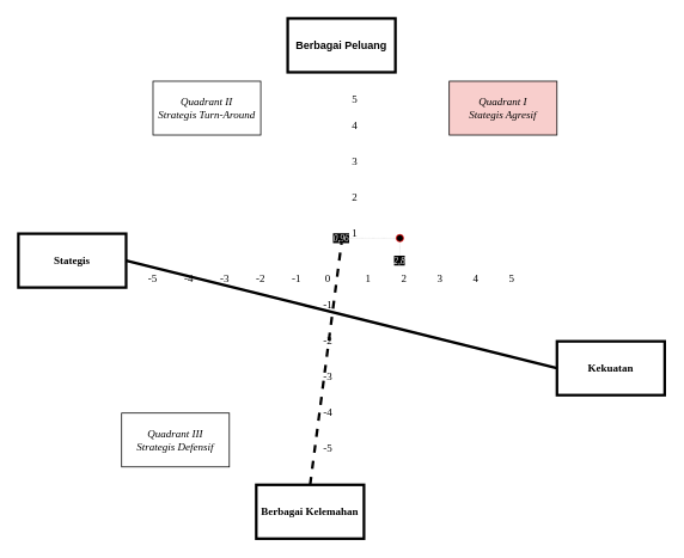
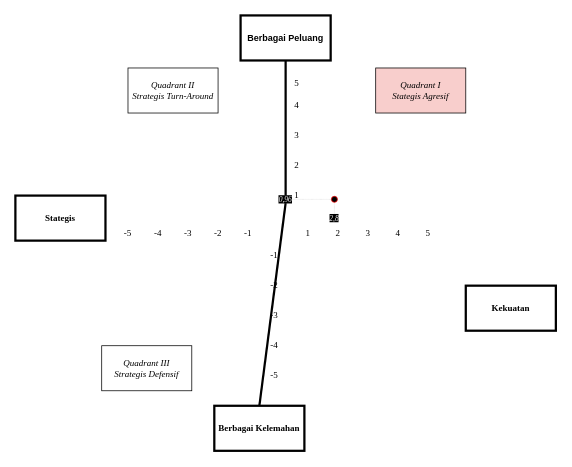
  <mxCell id="0" />
  <mxCell id="1" parent="0" />
- <mxCell id="3" value="" style="endArrow=none;html=1;rounded=0;exitX=0;exitY=0.5;exitDx=0;exitDy=0;entryX=1;entryY=0.5;entryDx=0;entryDy=0;strokeWidth=3;" edge="1" parent="1" source="6" target="7"><mxGeometry width="50" height="50" relative="1" as="geometry"><mxPoint x="620" y="290" as="sourcePoint" /><mxPoint x="100" y="290" as="targetPoint" /></mxGeometry></mxCell>
+ <mxCell id="2" value="" style="endArrow=none;html=1;rounded=0;jumpStyle=none;entryX=0.5;entryY=1;entryDx=0;entryDy=0;exitX=0.5;exitY=0;exitDx=0;exitDy=0;strokeWidth=3;" edge="1" parent="1" source="35" target="4"><mxGeometry width="50" height="50" relative="1" as="geometry"><mxPoint x="379" y="510" as="sourcePoint" /><mxPoint x="380" y="130" as="targetPoint" /></mxGeometry></mxCell>
  <mxCell id="4" value="&lt;b&gt;Berbagai Peluang&lt;/b&gt;" style="rounded=0;whiteSpace=wrap;html=1;gradientColor=none;strokeWidth=3;" vertex="1" parent="1"><mxGeometry x="320" y="20" width="120" height="60" as="geometry" /></mxCell>
  <mxCell id="5" value="&lt;b&gt;&lt;font face=&quot;Times New Roman&quot;&gt;Berbagai Kelemahan&lt;/font&gt;&lt;/b&gt;" style="rounded=0;whiteSpace=wrap;html=1;strokeWidth=3;" vertex="1" parent="1"><mxGeometry x="285" y="540" width="120" height="60" as="geometry" /></mxCell>
  <mxCell id="6" value="&lt;b&gt;&lt;font face=&quot;Times New Roman&quot;&gt;Kekuatan&lt;/font&gt;&lt;/b&gt;" style="rounded=0;whiteSpace=wrap;html=1;strokeWidth=3;" vertex="1" parent="1"><mxGeometry x="620" y="380" width="120" height="60" as="geometry" /></mxCell>
  <mxCell id="7" value="&lt;b&gt;&lt;font face=&quot;Times New Roman&quot;&gt;Stategis&lt;/font&gt;&lt;/b&gt;" style="rounded=0;whiteSpace=wrap;html=1;strokeWidth=3;" vertex="1" parent="1"><mxGeometry x="20" y="260" width="120" height="60" as="geometry" /></mxCell>
  <mxCell id="8" value="&lt;font style=&quot;font-size: 12px;&quot; face=&quot;Times New Roman&quot;&gt;&lt;i&gt;Quadrant I&lt;br&gt;Stategis Agresif&lt;/i&gt;&lt;/font&gt;" style="rounded=0;whiteSpace=wrap;html=1;fillColor=#f8cecc;" vertex="1" parent="1"><mxGeometry x="500" y="90" width="120" height="60" as="geometry" /></mxCell>
  <mxCell id="9" value="&lt;font face=&quot;Times New Roman&quot;&gt;&lt;i&gt;Quadrant&amp;nbsp;II&lt;br&gt;Strategis Turn-Around&lt;/i&gt;&lt;/font&gt;" style="rounded=0;whiteSpace=wrap;html=1;" vertex="1" parent="1"><mxGeometry x="170" y="90" width="120" height="60" as="geometry" /></mxCell>
  <mxCell id="10" value="&lt;i&gt;&lt;font face=&quot;Times New Roman&quot;&gt;Quadrant III&lt;br&gt;Strategis Defensif&lt;/font&gt;&lt;/i&gt;" style="rounded=0;whiteSpace=wrap;html=1;" vertex="1" parent="1"><mxGeometry x="135" y="460" width="120" height="60" as="geometry" /></mxCell>
  <mxCell id="11" value="" style="group" vertex="1" connectable="0" parent="1"><mxGeometry x="160" y="300" width="420" height="20" as="geometry" /></mxCell>
- <mxCell id="12" value="0" style="text;html=1;strokeColor=none;fillColor=none;align=center;verticalAlign=middle;whiteSpace=wrap;rounded=0;fontFamily=Times New Roman;" vertex="1" parent="11"><mxGeometry x="195" width="20" height="20" as="geometry" /></mxCell>
  <mxCell id="13" value="1" style="text;html=1;strokeColor=none;fillColor=none;align=center;verticalAlign=middle;whiteSpace=wrap;rounded=0;fontFamily=Times New Roman;" vertex="1" parent="11"><mxGeometry x="240" width="20" height="20" as="geometry" /></mxCell>
  <mxCell id="14" value="2" style="text;html=1;strokeColor=none;fillColor=none;align=center;verticalAlign=middle;whiteSpace=wrap;rounded=0;fontFamily=Times New Roman;" vertex="1" parent="11"><mxGeometry x="280" width="20" height="20" as="geometry" /></mxCell>
  <mxCell id="15" value="3" style="text;html=1;strokeColor=none;fillColor=none;align=center;verticalAlign=middle;whiteSpace=wrap;rounded=0;fontFamily=Times New Roman;" vertex="1" parent="11"><mxGeometry x="320" width="20" height="20" as="geometry" /></mxCell>
  <mxCell id="16" value="4" style="text;html=1;strokeColor=none;fillColor=none;align=center;verticalAlign=middle;whiteSpace=wrap;rounded=0;fontFamily=Times New Roman;" vertex="1" parent="11"><mxGeometry x="360" width="20" height="20" as="geometry" /></mxCell>
  <mxCell id="17" value="5" style="text;html=1;strokeColor=none;fillColor=none;align=center;verticalAlign=middle;whiteSpace=wrap;rounded=0;fontFamily=Times New Roman;" vertex="1" parent="11"><mxGeometry x="400" width="20" height="20" as="geometry" /></mxCell>
  <mxCell id="18" value="-1" style="text;html=1;strokeColor=none;fillColor=none;align=center;verticalAlign=middle;whiteSpace=wrap;rounded=0;fontFamily=Times New Roman;" vertex="1" parent="11"><mxGeometry x="160" width="20" height="20" as="geometry" /></mxCell>
  <mxCell id="19" value="-2" style="text;html=1;strokeColor=none;fillColor=none;align=center;verticalAlign=middle;whiteSpace=wrap;rounded=0;fontFamily=Times New Roman;" vertex="1" parent="11"><mxGeometry x="120" width="20" height="20" as="geometry" /></mxCell>
  <mxCell id="20" value="-3" style="text;html=1;strokeColor=none;fillColor=none;align=center;verticalAlign=middle;whiteSpace=wrap;rounded=0;fontFamily=Times New Roman;" vertex="1" parent="11"><mxGeometry x="80" width="20" height="20" as="geometry" /></mxCell>
  <mxCell id="21" value="-4" style="text;html=1;strokeColor=none;fillColor=none;align=center;verticalAlign=middle;whiteSpace=wrap;rounded=0;fontFamily=Times New Roman;" vertex="1" parent="11"><mxGeometry x="40" width="20" height="20" as="geometry" /></mxCell>
  <mxCell id="22" value="-5" style="text;html=1;strokeColor=none;fillColor=none;align=center;verticalAlign=middle;whiteSpace=wrap;rounded=0;fontFamily=Times New Roman;" vertex="1" parent="11"><mxGeometry width="20" height="20" as="geometry" /></mxCell>
  <mxCell id="23" value="1" style="text;html=1;strokeColor=none;fillColor=none;align=center;verticalAlign=middle;whiteSpace=wrap;rounded=0;fontFamily=Times New Roman;" vertex="1" parent="1"><mxGeometry x="385" y="250" width="20" height="20" as="geometry" /></mxCell>
  <mxCell id="24" value="2" style="text;html=1;strokeColor=none;fillColor=none;align=center;verticalAlign=middle;whiteSpace=wrap;rounded=0;fontFamily=Times New Roman;" vertex="1" parent="1"><mxGeometry x="385" y="210" width="20" height="20" as="geometry" /></mxCell>
  <mxCell id="25" value="3" style="text;html=1;strokeColor=none;fillColor=none;align=center;verticalAlign=middle;whiteSpace=wrap;rounded=0;fontFamily=Times New Roman;" vertex="1" parent="1"><mxGeometry x="385" y="170" width="20" height="20" as="geometry" /></mxCell>
  <mxCell id="26" value="4" style="text;html=1;strokeColor=none;fillColor=none;align=center;verticalAlign=middle;whiteSpace=wrap;rounded=0;fontFamily=Times New Roman;" vertex="1" parent="1"><mxGeometry x="385" y="130" width="20" height="20" as="geometry" /></mxCell>
  <mxCell id="27" value="5" style="text;html=1;strokeColor=none;fillColor=none;align=center;verticalAlign=middle;whiteSpace=wrap;rounded=0;fontFamily=Times New Roman;" vertex="1" parent="1"><mxGeometry x="385" y="100" width="20" height="20" as="geometry" /></mxCell>
  <mxCell id="28" value="-1" style="text;html=1;strokeColor=none;fillColor=none;align=center;verticalAlign=middle;whiteSpace=wrap;rounded=0;fontFamily=Times New Roman;" vertex="1" parent="1"><mxGeometry x="355" y="330" width="20" height="20" as="geometry" /></mxCell>
  <mxCell id="29" value="-2" style="text;html=1;strokeColor=none;fillColor=none;align=center;verticalAlign=middle;whiteSpace=wrap;rounded=0;fontFamily=Times New Roman;" vertex="1" parent="1"><mxGeometry x="355" y="370" width="20" height="20" as="geometry" /></mxCell>
  <mxCell id="30" value="-3" style="text;html=1;strokeColor=none;fillColor=none;align=center;verticalAlign=middle;whiteSpace=wrap;rounded=0;fontFamily=Times New Roman;" vertex="1" parent="1"><mxGeometry x="355" y="410" width="20" height="20" as="geometry" /></mxCell>
  <mxCell id="31" value="-4" style="text;html=1;strokeColor=none;fillColor=none;align=center;verticalAlign=middle;whiteSpace=wrap;rounded=0;fontFamily=Times New Roman;" vertex="1" parent="1"><mxGeometry x="355" y="450" width="20" height="20" as="geometry" /></mxCell>
  <mxCell id="32" value="-5" style="text;html=1;strokeColor=none;fillColor=none;align=center;verticalAlign=middle;whiteSpace=wrap;rounded=0;fontFamily=Times New Roman;" vertex="1" parent="1"><mxGeometry x="355" y="490" width="20" height="20" as="geometry" /></mxCell>
  <mxCell id="33" value="&lt;i style=&quot;font-size: 10px;&quot;&gt;&lt;font style=&quot;background-color: rgb(0, 0, 0); font-size: 10px;&quot; color=&quot;#f2f2f2&quot;&gt;2,8&lt;/font&gt;&lt;/i&gt;" style="text;html=1;strokeColor=none;fillColor=none;align=center;verticalAlign=middle;whiteSpace=wrap;rounded=0;fontFamily=Times New Roman;fontSize=10;" vertex="1" parent="1"><mxGeometry x="440" y="285" width="10" height="10" as="geometry" /></mxCell>
- <mxCell id="34" value="" style="endArrow=none;html=1;rounded=0;jumpStyle=none;entryX=0.5;entryY=1;entryDx=0;entryDy=0;exitX=0.5;exitY=0;exitDx=0;exitDy=0;strokeWidth=3;dashed=1;" edge="1" parent="1" source="5" target="35"><mxGeometry width="50" height="50" relative="1" as="geometry"><mxPoint x="380" y="530" as="sourcePoint" /><mxPoint x="380" y="90" as="targetPoint" /></mxGeometry></mxCell>
+ <mxCell id="34" value="" style="endArrow=none;html=1;rounded=0;jumpStyle=none;entryX=0.5;entryY=1;entryDx=0;entryDy=0;exitX=0.5;exitY=0;exitDx=0;exitDy=0;strokeWidth=3;" edge="1" parent="1" source="5" target="35"><mxGeometry width="50" height="50" relative="1" as="geometry"><mxPoint x="380" y="530" as="sourcePoint" /><mxPoint x="380" y="90" as="targetPoint" /></mxGeometry></mxCell>
  <mxCell id="35" value="&lt;i style=&quot;font-size: 10px;&quot;&gt;&lt;font style=&quot;background-color: rgb(0, 0, 0); font-size: 10px;&quot; color=&quot;#f2f2f2&quot;&gt;0,96&lt;/font&gt;&lt;/i&gt;" style="text;html=1;strokeColor=none;fillColor=none;align=center;verticalAlign=middle;whiteSpace=wrap;rounded=0;fontFamily=Times New Roman;fontSize=10;" vertex="1" parent="1"><mxGeometry x="375" y="260" width="10" height="10" as="geometry" /></mxCell>
  <mxCell id="36" value="" style="ellipse;whiteSpace=wrap;html=1;aspect=fixed;fillColor=#000000;strokeColor=#ff0000;" vertex="1" parent="1"><mxGeometry x="441" y="261" width="8" height="8" as="geometry" /></mxCell>
  <mxCell id="37" value="" style="endArrow=none;dashed=1;html=1;dashPattern=1 3;strokeWidth=0.3;rounded=0;exitX=0.5;exitY=0;exitDx=0;exitDy=0;entryX=0.5;entryY=1;entryDx=0;entryDy=0;" edge="1" parent="1" source="33" target="36"><mxGeometry width="50" height="50" relative="1" as="geometry"><mxPoint x="410" y="300" as="sourcePoint" /><mxPoint x="460" y="250" as="targetPoint" /></mxGeometry></mxCell>
  <mxCell id="38" value="" style="endArrow=none;dashed=1;html=1;dashPattern=1 3;strokeWidth=0.3;rounded=0;exitX=1;exitY=0.5;exitDx=0;exitDy=0;entryX=0;entryY=0.5;entryDx=0;entryDy=0;" edge="1" parent="1" source="35" target="36"><mxGeometry width="50" height="50" relative="1" as="geometry"><mxPoint x="405" y="277" as="sourcePoint" /><mxPoint x="405" y="262" as="targetPoint" /></mxGeometry></mxCell>
